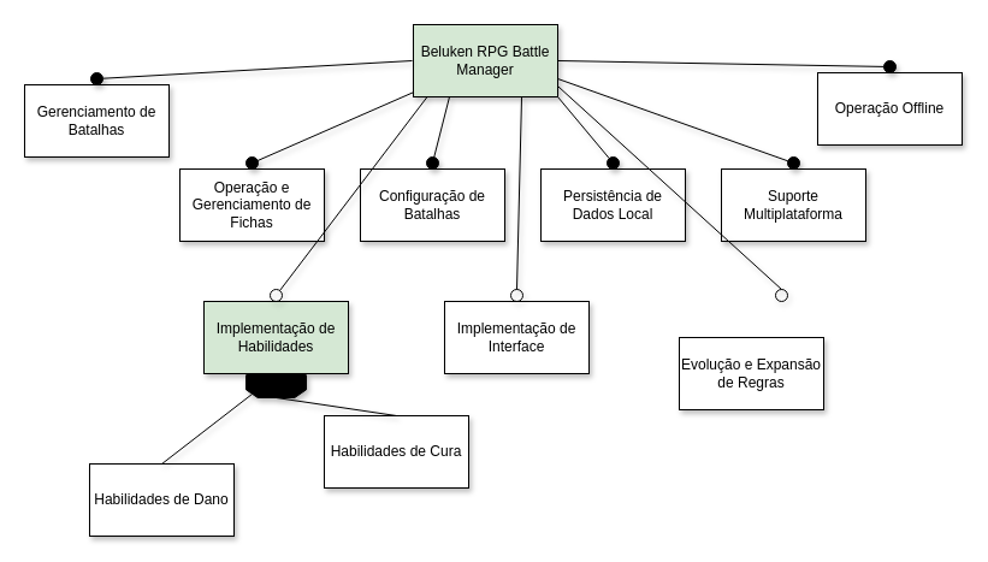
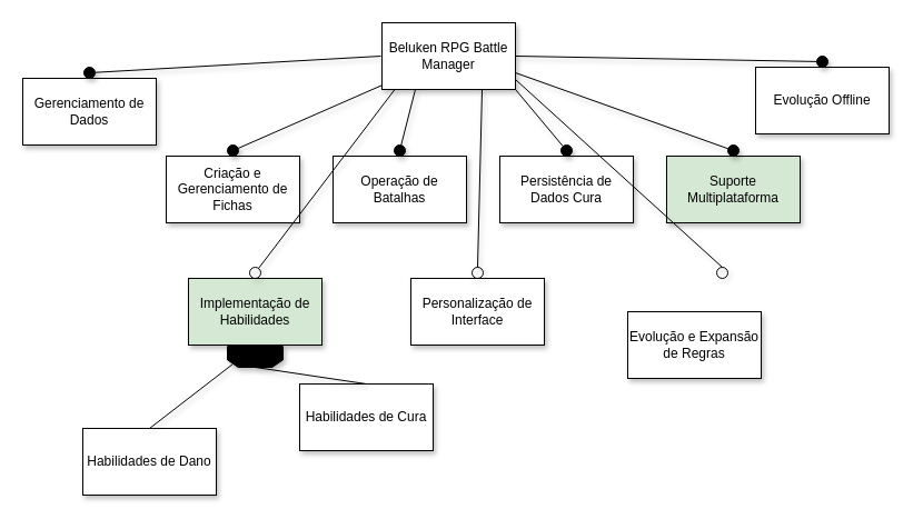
  <mxCell id="0" />
  <mxCell id="1" parent="0" />
- <mxCell id="2" value="Beluken RPG Battle Manager" style="rounded=0;whiteSpace=wrap;html=1;shadow=1;fillColor=#d5e8d4;" vertex="1" parent="1"><mxGeometry x="343" y="20" width="120" height="60" as="geometry" /></mxCell>
+ <mxCell id="2" value="Beluken RPG Battle Manager" style="rounded=0;whiteSpace=wrap;html=1;shadow=1;" vertex="1" parent="1"><mxGeometry x="343" y="20" width="120" height="60" as="geometry" /></mxCell>
  <mxCell id="3" value="" style="endArrow=none;html=1;rounded=0;entryX=-0.003;entryY=0.94;entryDx=0;entryDy=0;entryPerimeter=0;shadow=1;" edge="1" parent="1" source="6" target="2"><mxGeometry width="50" height="50" relative="1" as="geometry"><mxPoint x="209" y="130" as="sourcePoint" /><mxPoint x="343" y="50" as="targetPoint" /></mxGeometry></mxCell>
- <mxCell id="4" value="Operação e Gerenciamento de Fichas" style="rounded=0;whiteSpace=wrap;html=1;shadow=1;" vertex="1" parent="1"><mxGeometry x="149" y="140" width="120" height="60" as="geometry" /></mxCell>
+ <mxCell id="4" value="Criação e Gerenciamento de Fichas" style="rounded=0;whiteSpace=wrap;html=1;shadow=1;" vertex="1" parent="1"><mxGeometry x="149" y="140" width="120" height="60" as="geometry" /></mxCell>
  <mxCell id="5" value="" style="endArrow=none;html=1;rounded=0;shadow=1;" edge="1" parent="1" target="6"><mxGeometry width="50" height="50" relative="1" as="geometry"><mxPoint x="209" y="130" as="sourcePoint" /><mxPoint x="343" y="50" as="targetPoint" /></mxGeometry></mxCell>
  <mxCell id="6" value="" style="ellipse;whiteSpace=wrap;html=1;fillColor=#000000;shadow=1;" vertex="1" parent="1"><mxGeometry x="204" y="130" width="10" height="10" as="geometry" /></mxCell>
  <mxCell id="7" value="" style="endArrow=none;html=1;rounded=0;shadow=1;" edge="1" parent="1" source="10"><mxGeometry width="50" height="50" relative="1" as="geometry"><mxPoint x="80" y="60" as="sourcePoint" /><mxPoint x="342" y="50" as="targetPoint" /></mxGeometry></mxCell>
- <mxCell id="8" value="Gerenciamento de Batalhas" style="rounded=0;whiteSpace=wrap;html=1;shadow=1;" vertex="1" parent="1"><mxGeometry x="20" y="70" width="120" height="60" as="geometry" /></mxCell>
+ <mxCell id="8" value="Gerenciamento de Dados" style="rounded=0;whiteSpace=wrap;html=1;shadow=1;" vertex="1" parent="1"><mxGeometry x="20" y="70" width="120" height="60" as="geometry" /></mxCell>
  <mxCell id="9" value="" style="endArrow=none;html=1;rounded=0;shadow=1;" edge="1" parent="1" target="10"><mxGeometry width="50" height="50" relative="1" as="geometry"><mxPoint x="80" y="60" as="sourcePoint" /><mxPoint x="214" y="-20" as="targetPoint" /></mxGeometry></mxCell>
  <mxCell id="10" value="" style="ellipse;whiteSpace=wrap;html=1;fillColor=#000000;shadow=1;" vertex="1" parent="1"><mxGeometry x="75" y="60" width="10" height="10" as="geometry" /></mxCell>
  <mxCell id="11" value="" style="endArrow=none;html=1;rounded=0;entryX=0.25;entryY=1;entryDx=0;entryDy=0;shadow=1;" edge="1" parent="1" source="14" target="2"><mxGeometry width="50" height="50" relative="1" as="geometry"><mxPoint x="359" y="140" as="sourcePoint" /><mxPoint x="493" y="60" as="targetPoint" /></mxGeometry></mxCell>
- <mxCell id="12" value="Configuração de Batalhas" style="rounded=0;whiteSpace=wrap;html=1;shadow=1;" vertex="1" parent="1"><mxGeometry x="299" y="140" width="120" height="60" as="geometry" /></mxCell>
+ <mxCell id="12" value="Operação de Batalhas" style="rounded=0;whiteSpace=wrap;html=1;shadow=1;" vertex="1" parent="1"><mxGeometry x="299" y="140" width="120" height="60" as="geometry" /></mxCell>
  <mxCell id="13" value="" style="endArrow=none;html=1;rounded=0;shadow=1;" edge="1" parent="1" target="14"><mxGeometry width="50" height="50" relative="1" as="geometry"><mxPoint x="359" y="130" as="sourcePoint" /><mxPoint x="493" y="50" as="targetPoint" /></mxGeometry></mxCell>
  <mxCell id="14" value="" style="ellipse;whiteSpace=wrap;html=1;fillColor=#000000;shadow=1;" vertex="1" parent="1"><mxGeometry x="354" y="130" width="10" height="10" as="geometry" /></mxCell>
  <mxCell id="15" value="" style="endArrow=none;html=1;rounded=0;entryX=1;entryY=1;entryDx=0;entryDy=0;shadow=1;" edge="1" parent="1" source="18" target="2"><mxGeometry width="50" height="50" relative="1" as="geometry"><mxPoint x="499" y="130" as="sourcePoint" /><mxPoint x="513" y="70" as="targetPoint" /></mxGeometry></mxCell>
- <mxCell id="16" value="Persistência de Dados Local" style="rounded=0;whiteSpace=wrap;html=1;shadow=1;" vertex="1" parent="1"><mxGeometry x="449" y="140" width="120" height="60" as="geometry" /></mxCell>
+ <mxCell id="16" value="Persistência de Dados Cura" style="rounded=0;whiteSpace=wrap;html=1;shadow=1;" vertex="1" parent="1"><mxGeometry x="449" y="140" width="120" height="60" as="geometry" /></mxCell>
  <mxCell id="17" value="" style="endArrow=none;html=1;rounded=0;shadow=1;" edge="1" parent="1" target="18"><mxGeometry width="50" height="50" relative="1" as="geometry"><mxPoint x="509" y="130" as="sourcePoint" /><mxPoint x="643" y="50" as="targetPoint" /></mxGeometry></mxCell>
  <mxCell id="18" value="" style="ellipse;whiteSpace=wrap;html=1;fillColor=#000000;shadow=1;" vertex="1" parent="1"><mxGeometry x="504" y="130" width="10" height="10" as="geometry" /></mxCell>
  <mxCell id="19" value="" style="endArrow=none;html=1;rounded=0;entryX=1;entryY=0.5;entryDx=0;entryDy=0;shadow=1;" edge="1" parent="1" source="22" target="2"><mxGeometry width="50" height="50" relative="1" as="geometry"><mxPoint x="649" y="90" as="sourcePoint" /><mxPoint x="613" y="40" as="targetPoint" /></mxGeometry></mxCell>
- <mxCell id="20" value="Operação Offline" style="rounded=0;whiteSpace=wrap;html=1;shadow=1;" vertex="1" parent="1"><mxGeometry x="679" y="60" width="120" height="60" as="geometry" /></mxCell>
+ <mxCell id="20" value="Evolução Offline" style="rounded=0;whiteSpace=wrap;html=1;shadow=1;" vertex="1" parent="1"><mxGeometry x="679" y="60" width="120" height="60" as="geometry" /></mxCell>
  <mxCell id="21" value="" style="endArrow=none;html=1;rounded=0;shadow=1;" edge="1" parent="1" target="22"><mxGeometry width="50" height="50" relative="1" as="geometry"><mxPoint x="739" y="50" as="sourcePoint" /><mxPoint x="873" y="-30" as="targetPoint" /></mxGeometry></mxCell>
  <mxCell id="22" value="" style="ellipse;whiteSpace=wrap;html=1;fillColor=#000000;shadow=1;" vertex="1" parent="1"><mxGeometry x="734" y="50" width="10" height="10" as="geometry" /></mxCell>
  <mxCell id="23" value="" style="endArrow=none;html=1;rounded=0;entryX=1;entryY=0.75;entryDx=0;entryDy=0;shadow=1;" edge="1" parent="1" source="26" target="2"><mxGeometry width="50" height="50" relative="1" as="geometry"><mxPoint x="80" y="200" as="sourcePoint" /><mxPoint x="44" y="150" as="targetPoint" /></mxGeometry></mxCell>
- <mxCell id="24" value="Suporte Multiplataforma" style="rounded=0;whiteSpace=wrap;html=1;shadow=1;" vertex="1" parent="1"><mxGeometry x="599" y="140" width="120" height="60" as="geometry" /></mxCell>
+ <mxCell id="24" value="Suporte Multiplataforma" style="rounded=0;whiteSpace=wrap;html=1;shadow=1;fillColor=#d5e8d4;" vertex="1" parent="1"><mxGeometry x="599" y="140" width="120" height="60" as="geometry" /></mxCell>
  <mxCell id="25" value="" style="endArrow=none;html=1;rounded=0;shadow=1;" edge="1" parent="1" target="26"><mxGeometry width="50" height="50" relative="1" as="geometry"><mxPoint x="659" y="130" as="sourcePoint" /><mxPoint x="793" y="50" as="targetPoint" /></mxGeometry></mxCell>
  <mxCell id="26" value="" style="ellipse;whiteSpace=wrap;html=1;fillColor=#000000;shadow=1;" vertex="1" parent="1"><mxGeometry x="654" y="130" width="10" height="10" as="geometry" /></mxCell>
  <mxCell id="27" value="" style="endArrow=none;html=1;rounded=0;entryX=0.098;entryY=0.995;entryDx=0;entryDy=0;entryPerimeter=0;shadow=1;" edge="1" parent="1" source="30" target="2"><mxGeometry width="50" height="50" relative="1" as="geometry"><mxPoint x="145" y="274" as="sourcePoint" /><mxPoint x="279" y="220" as="targetPoint" /></mxGeometry></mxCell>
  <mxCell id="28" value="Implementação de Habilidades" style="rounded=0;whiteSpace=wrap;html=1;shadow=1;fillColor=#d5e8d4;" vertex="1" parent="1"><mxGeometry x="169" y="250" width="120" height="60" as="geometry" /></mxCell>
  <mxCell id="29" value="" style="endArrow=none;html=1;rounded=0;shadow=1;" edge="1" parent="1" target="30"><mxGeometry width="50" height="50" relative="1" as="geometry"><mxPoint x="229" y="240" as="sourcePoint" /><mxPoint x="363" y="160" as="targetPoint" /></mxGeometry></mxCell>
  <mxCell id="30" value="" style="ellipse;whiteSpace=wrap;html=1;fillColor=none;shadow=1;" vertex="1" parent="1"><mxGeometry x="224" y="240" width="10" height="10" as="geometry" /></mxCell>
- <mxCell id="31" value="Implementação de Interface" style="rounded=0;whiteSpace=wrap;html=1;shadow=1;" vertex="1" parent="1"><mxGeometry x="369" y="250" width="120" height="60" as="geometry" /></mxCell>
+ <mxCell id="31" value="Personalização de Interface" style="rounded=0;whiteSpace=wrap;html=1;shadow=1;" vertex="1" parent="1"><mxGeometry x="369" y="250" width="120" height="60" as="geometry" /></mxCell>
  <mxCell id="32" value="" style="endArrow=none;html=1;rounded=0;shadow=1;" edge="1" parent="1" target="33"><mxGeometry width="50" height="50" relative="1" as="geometry"><mxPoint x="429" y="240" as="sourcePoint" /><mxPoint x="563" y="160" as="targetPoint" /></mxGeometry></mxCell>
  <mxCell id="33" value="" style="ellipse;whiteSpace=wrap;html=1;fillColor=none;shadow=1;" vertex="1" parent="1"><mxGeometry x="424" y="240" width="10" height="10" as="geometry" /></mxCell>
  <mxCell id="34" value="" style="endArrow=none;html=1;rounded=0;entryX=0.75;entryY=1;entryDx=0;entryDy=0;exitX=0.5;exitY=0;exitDx=0;exitDy=0;shadow=1;" edge="1" parent="1" source="33" target="2"><mxGeometry width="50" height="50" relative="1" as="geometry"><mxPoint x="419" y="391" as="sourcePoint" /><mxPoint x="542" y="230" as="targetPoint" /></mxGeometry></mxCell>
  <mxCell id="35" value="Evolução e Expansão de Regras" style="rounded=0;whiteSpace=wrap;html=1;shadow=1;" vertex="1" parent="1"><mxGeometry x="564" y="280" width="120" height="60" as="geometry" /></mxCell>
  <mxCell id="36" value="" style="ellipse;whiteSpace=wrap;html=1;fillColor=none;shadow=1;" vertex="1" parent="1"><mxGeometry x="644" y="240" width="10" height="10" as="geometry" /></mxCell>
  <mxCell id="37" value="" style="endArrow=none;html=1;rounded=0;entryX=1.004;entryY=0.858;entryDx=0;entryDy=0;exitX=0.5;exitY=0;exitDx=0;exitDy=0;entryPerimeter=0;shadow=1;" edge="1" parent="1" source="36" target="2"><mxGeometry width="50" height="50" relative="1" as="geometry"><mxPoint x="610" y="210" as="sourcePoint" /><mxPoint x="589" y="110" as="targetPoint" /></mxGeometry></mxCell>
  <mxCell id="38" value="" style="strokeWidth=1;html=1;shape=mxgraph.flowchart.loop_limit;whiteSpace=wrap;direction=west;fillColor=#000000;shadow=1;" vertex="1" parent="1"><mxGeometry x="204" y="310" width="50" height="20" as="geometry" /></mxCell>
  <mxCell id="39" value="Habilidades de Dano" style="rounded=0;whiteSpace=wrap;html=1;shadow=1;" vertex="1" parent="1"><mxGeometry x="74" y="385" width="120" height="60" as="geometry" /></mxCell>
  <mxCell id="40" value="Habilidades de Cura" style="rounded=0;whiteSpace=wrap;html=1;shadow=1;" vertex="1" parent="1"><mxGeometry x="269" y="345" width="120" height="60" as="geometry" /></mxCell>
  <mxCell id="41" value="" style="endArrow=none;html=1;rounded=0;exitX=0.5;exitY=0;exitDx=0;exitDy=0;entryX=0.9;entryY=0.15;entryDx=0;entryDy=0;entryPerimeter=0;shadow=1;" edge="1" parent="1" source="39" target="38"><mxGeometry width="50" height="50" relative="1" as="geometry"><mxPoint x="154" y="370" as="sourcePoint" /><mxPoint x="204" y="320" as="targetPoint" /></mxGeometry></mxCell>
  <mxCell id="42" value="" style="endArrow=none;html=1;rounded=0;exitX=0.5;exitY=0;exitDx=0;exitDy=0;entryX=0.5;entryY=0;entryDx=0;entryDy=0;entryPerimeter=0;shadow=1;" edge="1" parent="1" source="40" target="38"><mxGeometry width="50" height="50" relative="1" as="geometry"><mxPoint x="184" y="380" as="sourcePoint" /><mxPoint x="234" y="330" as="targetPoint" /></mxGeometry></mxCell>
  <mxCell id="43" value="" style="endArrow=none;html=1;rounded=0;shadow=1;" edge="1" parent="1"><mxGeometry width="50" height="50" relative="1" as="geometry"><mxPoint x="604" y="370" as="sourcePoint" /><mxPoint x="604" y="370" as="targetPoint" /></mxGeometry></mxCell>
